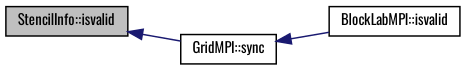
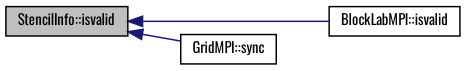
  digraph {
    fontname=Oswald
    rankdir=LR
    node [color=black fillcolor=white fontname=Oswald fontsize=10 shape=record style=filled]
    edge [color=midnightblue dir=back fontname=Oswald fontsize=10 labelfontname=Helvetica labelfontsize=10 style=solid]
    n1 [fillcolor=grey75 fontcolor=black height=0.2 label="StencilInfo::isvalid" width=0.4]
    n2 [height=0.2 label="BlockLabMPI::isvalid" width=0.4]
    n3 [height=0.2 label="GridMPI::sync" width=0.4]
-   n3 -> n2
+   n1 -> n2
    n1 -> n3
  }
